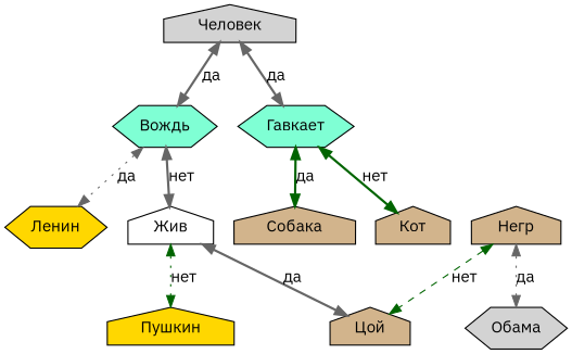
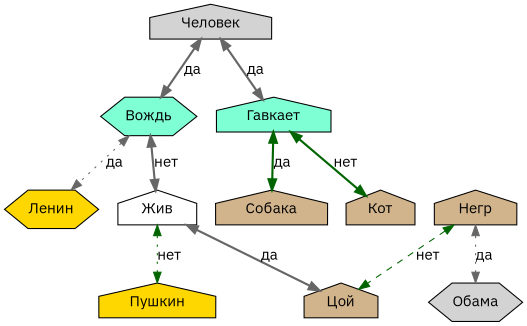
  digraph {
    fontname="IBM Plex Sans"
    node [fillcolor=tan fontname="IBM Plex Sans" shape=house style=filled]
    edge [color=gray40 dir=both fontname="IBM Plex Sans" style=bold]
    "Человек" [fillcolor=lightgrey]
    "Вождь" [fillcolor=aquamarine shape=hexagon]
-   "Гавкает" [fillcolor=aquamarine shape=hexagon]
+   "Гавкает" [fillcolor=aquamarine]
    "Ленин" [fillcolor=gold shape=hexagon]
    "Жив" [fillcolor=white]
    "Собака"
    "Кот"
    "Пушкин" [fillcolor=gold]
    "Цой"
    "Обама" [fillcolor=lightgrey shape=hexagon]
    "Негр"
    "Человек" -> "Вождь" [label="да"]
    "Человек" -> "Гавкает" [label="да"]
    "Вождь" -> "Ленин" [label="да" style=dotted]
    "Вождь" -> "Жив" [label="нет"]
    "Гавкает" -> "Собака" [color=darkgreen label="да"]
    "Гавкает" -> "Кот" [color=darkgreen label="нет"]
    "Жив" -> "Пушкин" [color=darkgreen label="нет" style=dotted]
    "Жив" -> "Цой" [label="да"]
    "Негр" -> "Цой" [color=darkgreen label="нет" style=dashed]
    "Негр" -> "Обама" [label="да" style=dotted]
  }
